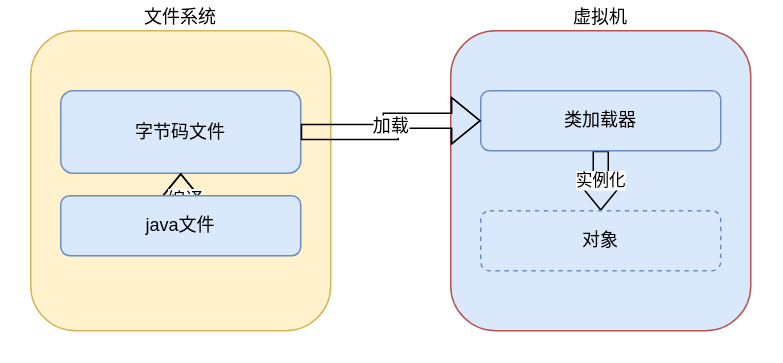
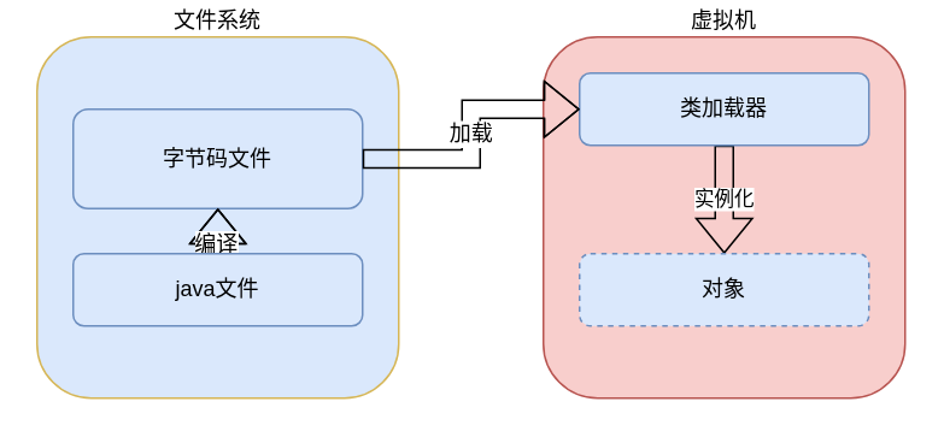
  <mxCell id="0" />
  <mxCell id="1" parent="0" />
- <mxCell id="2" value="文件系统" style="rounded=1;whiteSpace=wrap;html=1;labelPosition=center;verticalLabelPosition=top;align=center;verticalAlign=bottom;fillColor=#fff2cc;strokeColor=#d6b656;" vertex="1" parent="1"><mxGeometry x="20" y="20" width="200" height="200" as="geometry" /></mxCell>
+ <mxCell id="2" value="文件系统" style="rounded=1;whiteSpace=wrap;html=1;labelPosition=center;verticalLabelPosition=top;align=center;verticalAlign=bottom;fillColor=#dae8fc;strokeColor=#d6b656;" vertex="1" parent="1"><mxGeometry x="20" y="20" width="200" height="200" as="geometry" /></mxCell>
  <mxCell id="3" value="字节码文件" style="rounded=1;whiteSpace=wrap;html=1;fillColor=#dae8fc;strokeColor=#6c8ebf;" vertex="1" parent="1"><mxGeometry x="40" y="60" width="160" height="55" as="geometry" /></mxCell>
  <mxCell id="4" style="edgeStyle=orthogonalEdgeStyle;rounded=0;orthogonalLoop=1;jettySize=auto;html=1;entryX=0.5;entryY=1;entryDx=0;entryDy=0;shape=flexArrow;" edge="1" parent="1" source="6" target="3"><mxGeometry relative="1" as="geometry" /></mxCell>
  <mxCell id="5" value="编译" style="text;html=1;align=center;verticalAlign=middle;resizable=0;points=[];;labelBackgroundColor=#ffffff;" vertex="1" connectable="0" parent="4"><mxGeometry x="0.3" y="2" relative="1" as="geometry"><mxPoint as="offset" /></mxGeometry></mxCell>
- <mxCell id="6" value="java文件" style="rounded=1;whiteSpace=wrap;html=1;fillColor=#dae8fc;strokeColor=#6c8ebf;" vertex="1" parent="1"><mxGeometry x="40" y="130" width="160" height="40" as="geometry" /></mxCell>
+ <mxCell id="6" value="java文件" style="rounded=1;whiteSpace=wrap;html=1;fillColor=#dae8fc;strokeColor=#6c8ebf;" vertex="1" parent="1"><mxGeometry x="40" y="140" width="160" height="40" as="geometry" /></mxCell>
  <mxCell id="7" style="edgeStyle=orthogonalEdgeStyle;rounded=0;orthogonalLoop=1;jettySize=auto;html=1;exitX=0.5;exitY=1;exitDx=0;exitDy=0;" edge="1" parent="1" source="3" target="3"><mxGeometry relative="1" as="geometry" /></mxCell>
- <mxCell id="8" value="虚拟机" style="rounded=1;whiteSpace=wrap;html=1;labelPosition=center;verticalLabelPosition=top;align=center;verticalAlign=bottom;fillColor=#dae8fc;strokeColor=#b85450;" vertex="1" parent="1"><mxGeometry x="300" y="20" width="200" height="200" as="geometry" /></mxCell>
+ <mxCell id="8" value="虚拟机" style="rounded=1;whiteSpace=wrap;html=1;labelPosition=center;verticalLabelPosition=top;align=center;verticalAlign=bottom;fillColor=#f8cecc;strokeColor=#b85450;" vertex="1" parent="1"><mxGeometry x="300" y="20" width="200" height="200" as="geometry" /></mxCell>
  <mxCell id="9" value="实例化" style="edgeStyle=orthogonalEdgeStyle;shape=flexArrow;rounded=0;orthogonalLoop=1;jettySize=auto;html=1;" edge="1" parent="1" source="10" target="13"><mxGeometry relative="1" as="geometry" /></mxCell>
- <mxCell id="10" value="类加载器" style="rounded=1;whiteSpace=wrap;html=1;fillColor=#dae8fc;strokeColor=#6c8ebf;" vertex="1" parent="1"><mxGeometry x="320" y="60" width="160" height="40" as="geometry" /></mxCell>
+ <mxCell id="10" value="类加载器" style="rounded=1;whiteSpace=wrap;html=1;fillColor=#dae8fc;strokeColor=#6c8ebf;" vertex="1" parent="1"><mxGeometry x="320" y="40" width="160" height="40" as="geometry" /></mxCell>
  <mxCell id="11" style="edgeStyle=orthogonalEdgeStyle;shape=flexArrow;rounded=0;orthogonalLoop=1;jettySize=auto;html=1;entryX=0;entryY=0.5;entryDx=0;entryDy=0;" edge="1" parent="1" source="3" target="10"><mxGeometry relative="1" as="geometry" /></mxCell>
  <mxCell id="12" value="加载" style="text;html=1;align=center;verticalAlign=middle;resizable=0;points=[];;labelBackgroundColor=#ffffff;" vertex="1" connectable="0" parent="11"><mxGeometry y="1" relative="1" as="geometry"><mxPoint as="offset" /></mxGeometry></mxCell>
  <mxCell id="13" value="对象" style="rounded=1;whiteSpace=wrap;html=1;fillColor=#dae8fc;strokeColor=#6c8ebf;dashed=1;" vertex="1" parent="1"><mxGeometry x="320" y="140" width="160" height="40" as="geometry" /></mxCell>
